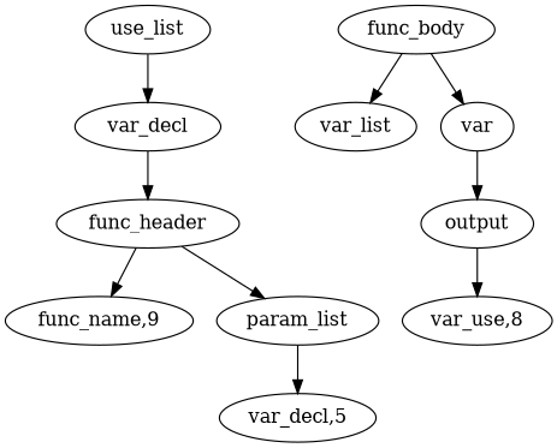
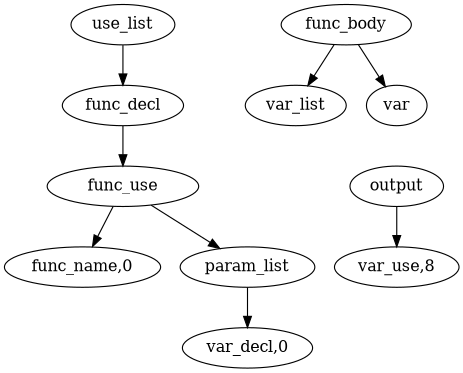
  digraph {
    ordering=out
    n1 [label=use_list]
-   n2 [label=var_decl]
-   n3 [label=func_header]
-   n4 [label="func_name,9"]
+   n2 [label=func_decl]
+   n3 [label=func_use]
+   n4 [label="func_name,0"]
    n5 [label=param_list]
    n6 [label=func_body]
    n7 [label=var_list]
    n8 [label=var]
-   n9 [label="var_decl,5"]
+   n9 [label="var_decl,0"]
    n10 [label=output]
    n11 [label="var_use,8"]
    n1 -> n2
    n2 -> n3
    n3 -> n4
    n3 -> n5
    n5 -> n9
    n6 -> n7
    n6 -> n8
-   n8 -> n10
    n10 -> n11
  }
